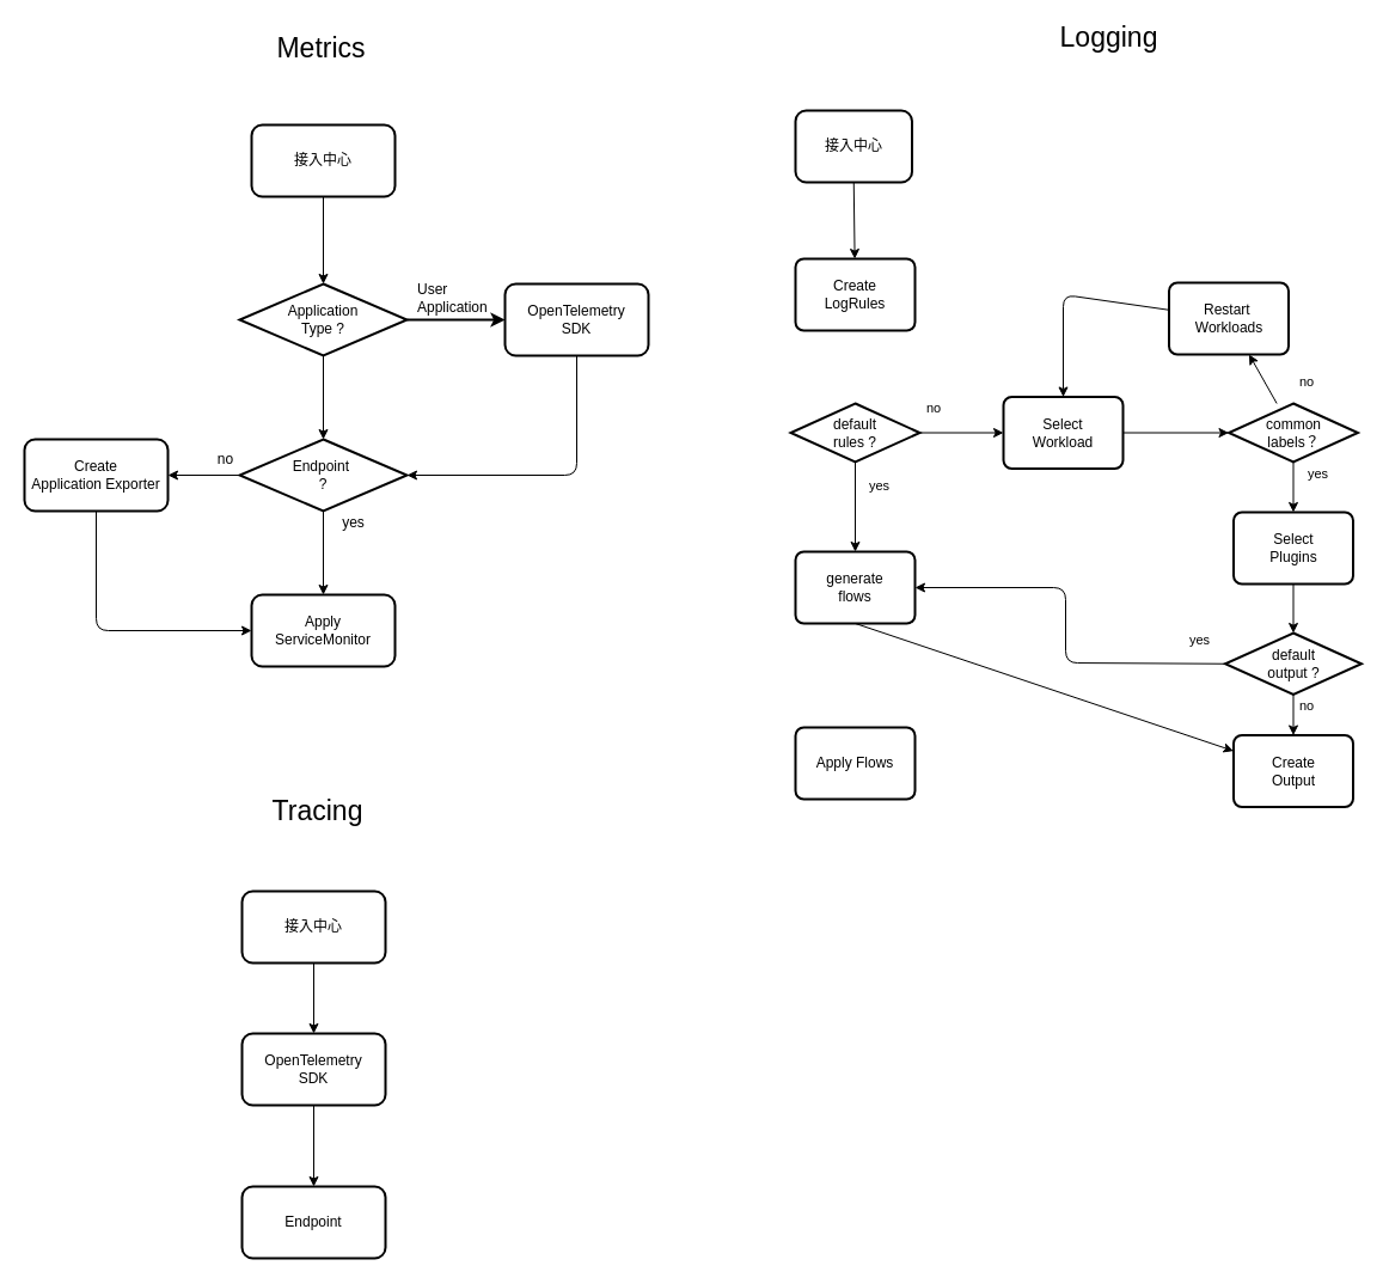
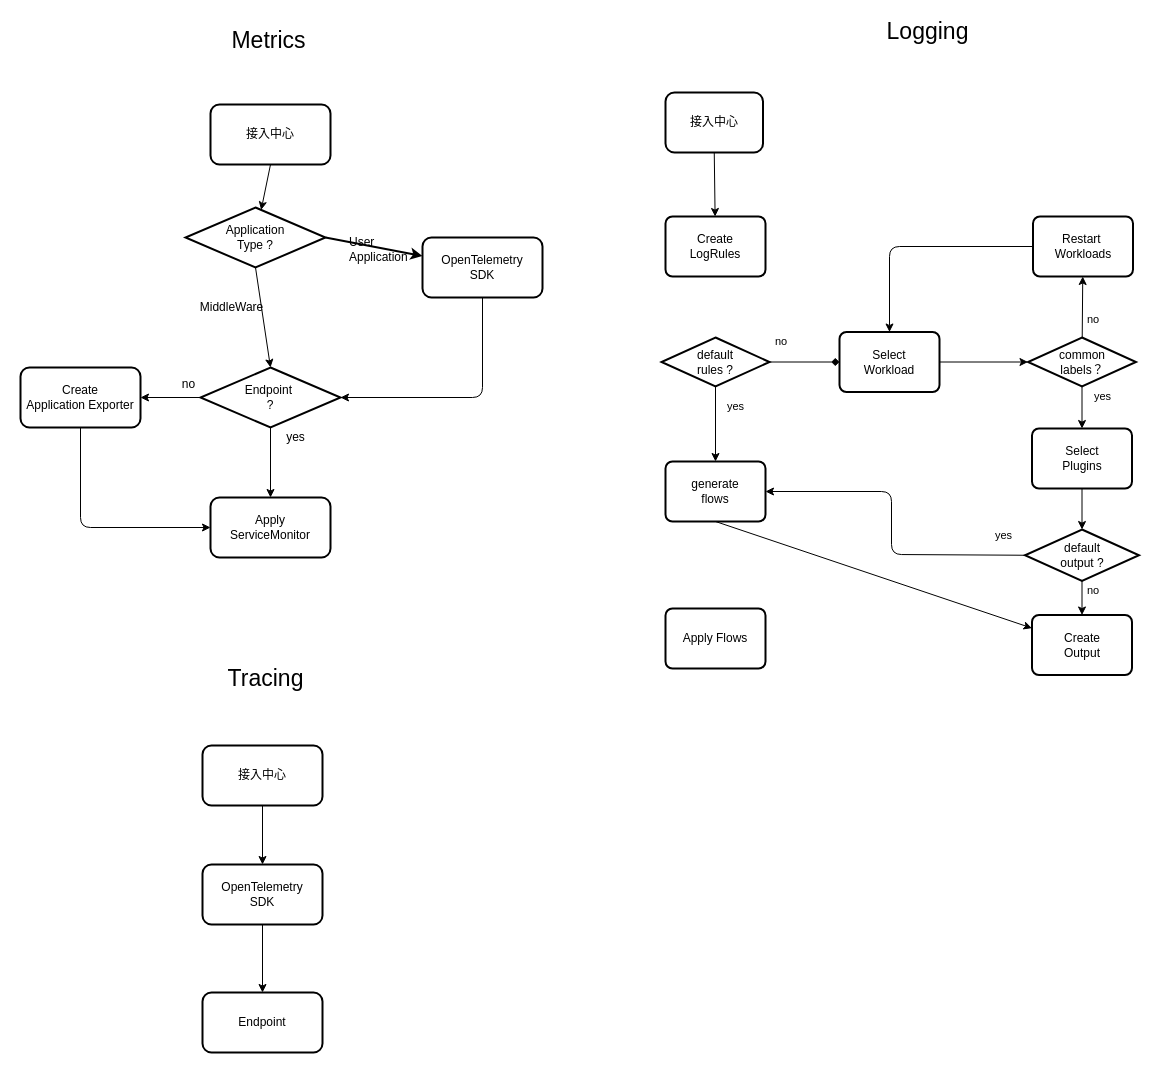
  <mxCell id="0" />
  <mxCell id="1" parent="0" />
  <mxCell id="2" style="edgeStyle=none;html=1;exitX=0.5;exitY=1;exitDx=0;exitDy=0;strokeWidth=1;" edge="1" parent="1" source="3" target="6"><mxGeometry relative="1" as="geometry" /></mxCell>
  <mxCell id="3" value="接入中心" style="rounded=1;whiteSpace=wrap;html=1;strokeWidth=2;" vertex="1" parent="1"><mxGeometry x="210" y="104" width="120" height="60" as="geometry" /></mxCell>
  <mxCell id="4" style="edgeStyle=none;html=1;exitX=0.5;exitY=1;exitDx=0;exitDy=0;entryX=0.5;entryY=0;entryDx=0;entryDy=0;strokeWidth=1;" edge="1" parent="1" source="6" target="12"><mxGeometry relative="1" as="geometry"><mxPoint x="270" y="247" as="targetPoint" /></mxGeometry></mxCell>
  <mxCell id="5" style="edgeStyle=none;html=1;exitX=1;exitY=0.5;exitDx=0;exitDy=0;strokeWidth=2;" edge="1" parent="1" source="6" target="18"><mxGeometry relative="1" as="geometry" /></mxCell>
- <mxCell id="6" value="Application&lt;br&gt;Type ?" style="rhombus;whiteSpace=wrap;html=1;strokeWidth=2;" vertex="1" parent="1"><mxGeometry x="200" y="237" width="140" height="60" as="geometry" /></mxCell>
+ <mxCell id="6" value="Application&lt;br&gt;Type ?" style="rhombus;whiteSpace=wrap;html=1;strokeWidth=2;" vertex="1" parent="1"><mxGeometry x="185" y="207" width="140" height="60" as="geometry" /></mxCell>
+ <mxCell id="7" value="MiddleWare" style="text;html=1;align=center;verticalAlign=middle;resizable=0;points=[];autosize=1;strokeColor=none;fillColor=none;strokeWidth=2;" vertex="1" parent="1"><mxGeometry x="191" y="297" width="80" height="20" as="geometry" /></mxCell>
  <mxCell id="8" value="User&lt;br&gt;Application" style="text;html=1;align=left;verticalAlign=middle;resizable=0;points=[];autosize=1;strokeColor=none;fillColor=none;strokeWidth=2;" vertex="1" parent="1"><mxGeometry x="347" y="233" width="69" height="32" as="geometry" /></mxCell>
  <mxCell id="9" value="Apply&lt;br&gt;ServiceMonitor" style="rounded=1;whiteSpace=wrap;html=1;strokeWidth=2;" vertex="1" parent="1"><mxGeometry x="210" y="497" width="120" height="60" as="geometry" /></mxCell>
  <mxCell id="10" style="edgeStyle=none;html=1;exitX=0.5;exitY=1;exitDx=0;exitDy=0;entryX=0.5;entryY=0;entryDx=0;entryDy=0;strokeWidth=1;" edge="1" parent="1" source="12" target="9"><mxGeometry relative="1" as="geometry" /></mxCell>
  <mxCell id="11" style="edgeStyle=none;html=1;exitX=0;exitY=0.5;exitDx=0;exitDy=0;entryX=1;entryY=0.5;entryDx=0;entryDy=0;strokeWidth=1;" edge="1" parent="1" source="12" target="15"><mxGeometry relative="1" as="geometry"><mxPoint x="140" y="397" as="targetPoint" /></mxGeometry></mxCell>
  <mxCell id="12" value="Endpoint&amp;nbsp;&lt;br&gt;?" style="rhombus;whiteSpace=wrap;html=1;strokeWidth=2;" vertex="1" parent="1"><mxGeometry x="200" y="367" width="140" height="60" as="geometry" /></mxCell>
  <mxCell id="13" value="yes" style="text;html=1;align=center;verticalAlign=middle;resizable=0;points=[];autosize=1;strokeColor=none;fillColor=none;strokeWidth=2;" vertex="1" parent="1"><mxGeometry x="280" y="427" width="30" height="20" as="geometry" /></mxCell>
  <mxCell id="14" style="edgeStyle=none;html=1;exitX=0.5;exitY=1;exitDx=0;exitDy=0;entryX=0;entryY=0.5;entryDx=0;entryDy=0;strokeWidth=1;" edge="1" parent="1" target="9"><mxGeometry relative="1" as="geometry"><mxPoint x="80" y="427" as="sourcePoint" /><Array as="points"><mxPoint x="80" y="527" /></Array></mxGeometry></mxCell>
  <mxCell id="15" value="Create&lt;br&gt;Application Exporter" style="rounded=1;whiteSpace=wrap;html=1;strokeWidth=2;" vertex="1" parent="1"><mxGeometry x="20" y="367" width="120" height="60" as="geometry" /></mxCell>
  <mxCell id="16" value="no" style="text;html=1;align=center;verticalAlign=middle;resizable=0;points=[];autosize=1;strokeColor=none;fillColor=none;strokeWidth=2;" vertex="1" parent="1"><mxGeometry x="176" y="375" width="24" height="18" as="geometry" /></mxCell>
  <mxCell id="17" style="edgeStyle=none;html=1;exitX=0.5;exitY=1;exitDx=0;exitDy=0;entryX=1;entryY=0.5;entryDx=0;entryDy=0;strokeWidth=1;" edge="1" parent="1" source="18" target="12"><mxGeometry relative="1" as="geometry"><Array as="points"><mxPoint x="482" y="397" /></Array></mxGeometry></mxCell>
  <mxCell id="18" value="OpenTelemetry&lt;br&gt;SDK" style="rounded=1;whiteSpace=wrap;html=1;strokeWidth=2;" vertex="1" parent="1"><mxGeometry x="422" y="237" width="120" height="60" as="geometry" /></mxCell>
  <mxCell id="19" value="&lt;font style=&quot;font-size: 23px&quot;&gt;Metrics&lt;/font&gt;" style="text;html=1;align=center;verticalAlign=middle;resizable=0;points=[];autosize=1;strokeColor=none;fillColor=none;" vertex="1" parent="1"><mxGeometry x="226" y="29" width="84" height="22" as="geometry" /></mxCell>
  <mxCell id="20" value="&lt;font style=&quot;font-size: 23px&quot;&gt;Logging&lt;/font&gt;" style="text;html=1;align=center;verticalAlign=middle;resizable=0;points=[];autosize=1;strokeColor=none;fillColor=none;" vertex="1" parent="1"><mxGeometry x="881" y="20" width="92" height="22" as="geometry" /></mxCell>
  <mxCell id="21" value="Create&lt;br&gt;LogRules" style="rounded=1;whiteSpace=wrap;html=1;absoluteArcSize=1;arcSize=14;strokeWidth=2;" vertex="1" parent="1"><mxGeometry x="665" y="216" width="100" height="60" as="geometry" /></mxCell>
  <mxCell id="22" style="edgeStyle=none;html=1;exitX=0.5;exitY=1;exitDx=0;exitDy=0;exitPerimeter=0;" edge="1" parent="1" source="24" target="26"><mxGeometry relative="1" as="geometry" /></mxCell>
- <mxCell id="23" style="edgeStyle=none;html=1;exitX=1;exitY=0.5;exitDx=0;exitDy=0;exitPerimeter=0;" edge="1" parent="1" source="24" target="29"><mxGeometry relative="1" as="geometry" /></mxCell>
+ <mxCell id="23" style="edgeStyle=none;html=1;exitX=1;exitY=0.5;exitDx=0;exitDy=0;exitPerimeter=0;endArrow=diamond;" edge="1" parent="1" source="24" target="29"><mxGeometry relative="1" as="geometry" /></mxCell>
  <mxCell id="24" value="default&lt;br&gt;rules ?" style="strokeWidth=2;html=1;shape=mxgraph.flowchart.decision;whiteSpace=wrap;" vertex="1" parent="1"><mxGeometry x="661" y="337" width="108" height="49" as="geometry" /></mxCell>
  <mxCell id="25" style="edgeStyle=none;html=1;exitX=0.5;exitY=1;exitDx=0;exitDy=0;" edge="1" parent="1" source="26" target="37"><mxGeometry relative="1" as="geometry" /></mxCell>
  <mxCell id="26" value="generate&lt;br&gt;flows" style="rounded=1;whiteSpace=wrap;html=1;absoluteArcSize=1;arcSize=14;strokeWidth=2;" vertex="1" parent="1"><mxGeometry x="665" y="461" width="100" height="60" as="geometry" /></mxCell>
  <mxCell id="27" value="&lt;span style=&quot;color: rgb(0 , 0 , 0) ; font-family: &amp;#34;helvetica&amp;#34; ; font-size: 11px ; font-style: normal ; font-weight: 400 ; letter-spacing: normal ; text-align: center ; text-indent: 0px ; text-transform: none ; word-spacing: 0px ; background-color: rgb(255 , 255 , 255) ; display: inline ; float: none&quot;&gt;yes&lt;/span&gt;" style="text;whiteSpace=wrap;html=1;" vertex="1" parent="1"><mxGeometry x="725" y="391.5" width="48" height="29" as="geometry" /></mxCell>
  <mxCell id="28" style="edgeStyle=none;html=1;exitX=1;exitY=0.5;exitDx=0;exitDy=0;entryX=0;entryY=0.5;entryDx=0;entryDy=0;entryPerimeter=0;" edge="1" parent="1" source="29" target="42"><mxGeometry relative="1" as="geometry" /></mxCell>
  <mxCell id="29" value="Select&lt;br&gt;Workload" style="rounded=1;whiteSpace=wrap;html=1;absoluteArcSize=1;arcSize=14;strokeWidth=2;" vertex="1" parent="1"><mxGeometry x="839" y="331.5" width="100" height="60" as="geometry" /></mxCell>
  <mxCell id="30" style="edgeStyle=none;html=1;exitX=0.5;exitY=1;exitDx=0;exitDy=0;" edge="1" parent="1" source="31" target="36"><mxGeometry relative="1" as="geometry" /></mxCell>
  <mxCell id="31" value="Select&lt;br&gt;Plugins" style="rounded=1;whiteSpace=wrap;html=1;absoluteArcSize=1;arcSize=14;strokeWidth=2;" vertex="1" parent="1"><mxGeometry x="1031.5" y="428" width="100" height="60" as="geometry" /></mxCell>
  <mxCell id="32" value="&lt;span style=&quot;color: rgb(0 , 0 , 0) ; font-family: &amp;#34;helvetica&amp;#34; ; font-size: 11px ; font-style: normal ; font-weight: 400 ; letter-spacing: normal ; text-align: center ; text-indent: 0px ; text-transform: none ; word-spacing: 0px ; background-color: rgb(255 , 255 , 255) ; display: inline ; float: none&quot;&gt;no&lt;/span&gt;" style="text;whiteSpace=wrap;html=1;" vertex="1" parent="1"><mxGeometry x="773" y="327" width="48" height="29" as="geometry" /></mxCell>
  <mxCell id="33" value="Apply Flows" style="rounded=1;whiteSpace=wrap;html=1;absoluteArcSize=1;arcSize=14;strokeWidth=2;" vertex="1" parent="1"><mxGeometry x="665" y="608" width="100" height="60" as="geometry" /></mxCell>
  <mxCell id="34" style="edgeStyle=none;html=1;" edge="1" parent="1" source="36" target="37"><mxGeometry relative="1" as="geometry" /></mxCell>
  <mxCell id="35" style="edgeStyle=none;html=1;exitX=0;exitY=0.5;exitDx=0;exitDy=0;exitPerimeter=0;" edge="1" parent="1" source="36" target="26"><mxGeometry relative="1" as="geometry"><Array as="points"><mxPoint x="891" y="554" /><mxPoint x="891" y="491" /></Array></mxGeometry></mxCell>
  <mxCell id="36" value="default&lt;br&gt;output ?" style="strokeWidth=2;html=1;shape=mxgraph.flowchart.decision;whiteSpace=wrap;" vertex="1" parent="1"><mxGeometry x="1024.5" y="529" width="114" height="51.5" as="geometry" /></mxCell>
  <mxCell id="37" value="Create&lt;br&gt;Output" style="rounded=1;whiteSpace=wrap;html=1;absoluteArcSize=1;arcSize=14;strokeWidth=2;" vertex="1" parent="1"><mxGeometry x="1031.5" y="614.5" width="100" height="60" as="geometry" /></mxCell>
  <mxCell id="38" value="&lt;span style=&quot;color: rgb(0 , 0 , 0) ; font-family: &amp;#34;helvetica&amp;#34; ; font-size: 11px ; font-style: normal ; font-weight: 400 ; letter-spacing: normal ; text-align: center ; text-indent: 0px ; text-transform: none ; word-spacing: 0px ; background-color: rgb(255 , 255 , 255) ; display: inline ; float: none&quot;&gt;no&lt;/span&gt;" style="text;whiteSpace=wrap;html=1;" vertex="1" parent="1"><mxGeometry x="1084.5" y="576" width="48" height="29" as="geometry" /></mxCell>
  <mxCell id="39" value="&lt;span style=&quot;color: rgb(0 , 0 , 0) ; font-family: &amp;#34;helvetica&amp;#34; ; font-size: 11px ; font-style: normal ; font-weight: 400 ; letter-spacing: normal ; text-align: center ; text-indent: 0px ; text-transform: none ; word-spacing: 0px ; background-color: rgb(255 , 255 , 255) ; display: inline ; float: none&quot;&gt;yes&lt;/span&gt;" style="text;whiteSpace=wrap;html=1;" vertex="1" parent="1"><mxGeometry x="993" y="521" width="48" height="29" as="geometry" /></mxCell>
  <mxCell id="40" style="edgeStyle=none;html=1;" edge="1" parent="1" source="42" target="31"><mxGeometry relative="1" as="geometry" /></mxCell>
  <mxCell id="41" style="edgeStyle=none;html=1;" edge="1" parent="1" source="42" target="45"><mxGeometry relative="1" as="geometry" /></mxCell>
  <mxCell id="42" value="common&lt;br&gt;labels？" style="strokeWidth=2;html=1;shape=mxgraph.flowchart.decision;whiteSpace=wrap;" vertex="1" parent="1"><mxGeometry x="1027.5" y="337" width="108" height="49" as="geometry" /></mxCell>
  <mxCell id="43" value="&lt;span style=&quot;color: rgb(0 , 0 , 0) ; font-family: &amp;#34;helvetica&amp;#34; ; font-size: 11px ; font-style: normal ; font-weight: 400 ; letter-spacing: normal ; text-align: center ; text-indent: 0px ; text-transform: none ; word-spacing: 0px ; background-color: rgb(255 , 255 , 255) ; display: inline ; float: none&quot;&gt;yes&lt;/span&gt;" style="text;whiteSpace=wrap;html=1;" vertex="1" parent="1"><mxGeometry x="1092" y="382" width="48" height="29" as="geometry" /></mxCell>
  <mxCell id="44" style="edgeStyle=none;html=1;entryX=0.5;entryY=0;entryDx=0;entryDy=0;" edge="1" parent="1" source="45" target="29"><mxGeometry relative="1" as="geometry"><Array as="points"><mxPoint x="889" y="246" /></Array></mxGeometry></mxCell>
- <mxCell id="45" value="Restart&amp;nbsp;&lt;br&gt;Workloads" style="rounded=1;whiteSpace=wrap;html=1;absoluteArcSize=1;arcSize=14;strokeWidth=2;" vertex="1" parent="1"><mxGeometry x="977.5" y="236" width="100" height="60" as="geometry" /></mxCell>
+ <mxCell id="45" value="Restart&amp;nbsp;&lt;br&gt;Workloads" style="rounded=1;whiteSpace=wrap;html=1;absoluteArcSize=1;arcSize=14;strokeWidth=2;" vertex="1" parent="1"><mxGeometry x="1032.5" y="216" width="100" height="60" as="geometry" /></mxCell>
  <mxCell id="46" value="&lt;span style=&quot;color: rgb(0 , 0 , 0) ; font-family: &amp;#34;helvetica&amp;#34; ; font-size: 11px ; font-style: normal ; font-weight: 400 ; letter-spacing: normal ; text-align: center ; text-indent: 0px ; text-transform: none ; word-spacing: 0px ; background-color: rgb(255 , 255 , 255) ; display: inline ; float: none&quot;&gt;no&lt;/span&gt;" style="text;whiteSpace=wrap;html=1;" vertex="1" parent="1"><mxGeometry x="1084.5" y="305" width="48" height="29" as="geometry" /></mxCell>
  <mxCell id="47" style="edgeStyle=none;html=1;exitX=0.5;exitY=1;exitDx=0;exitDy=0;fontSize=23;strokeWidth=1;" edge="1" parent="1" source="48" target="21"><mxGeometry relative="1" as="geometry" /></mxCell>
  <mxCell id="48" value="接入中心" style="rounded=1;whiteSpace=wrap;html=1;strokeWidth=2;" vertex="1" parent="1"><mxGeometry x="665" y="92" width="97.5" height="60" as="geometry" /></mxCell>
  <mxCell id="49" value="&lt;span style=&quot;font-size: 23px&quot;&gt;Tracing&lt;/span&gt;" style="text;html=1;align=center;verticalAlign=middle;resizable=0;points=[];autosize=1;strokeColor=none;fillColor=none;" vertex="1" parent="1"><mxGeometry x="222" y="667" width="86" height="22" as="geometry" /></mxCell>
  <mxCell id="50" style="edgeStyle=none;html=1;exitX=0.5;exitY=1;exitDx=0;exitDy=0;strokeWidth=1;" edge="1" parent="1" source="51" target="53"><mxGeometry relative="1" as="geometry"><mxPoint x="262" y="878" as="targetPoint" /></mxGeometry></mxCell>
  <mxCell id="51" value="接入中心" style="rounded=1;whiteSpace=wrap;html=1;strokeWidth=2;" vertex="1" parent="1"><mxGeometry x="202" y="745" width="120" height="60" as="geometry" /></mxCell>
  <mxCell id="52" style="edgeStyle=none;html=1;exitX=0.5;exitY=1;exitDx=0;exitDy=0;fontSize=23;strokeWidth=1;" edge="1" parent="1" source="53" target="54"><mxGeometry relative="1" as="geometry" /></mxCell>
  <mxCell id="53" value="OpenTelemetry&lt;br&gt;SDK" style="rounded=1;whiteSpace=wrap;html=1;strokeWidth=2;" vertex="1" parent="1"><mxGeometry x="202" y="864" width="120" height="60" as="geometry" /></mxCell>
  <mxCell id="54" value="Endpoint" style="rounded=1;whiteSpace=wrap;html=1;strokeWidth=2;" vertex="1" parent="1"><mxGeometry x="202" y="992" width="120" height="60" as="geometry" /></mxCell>
